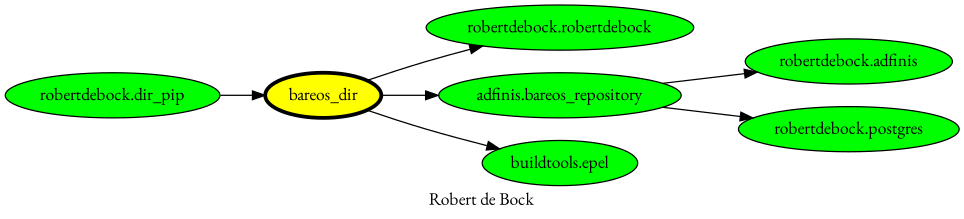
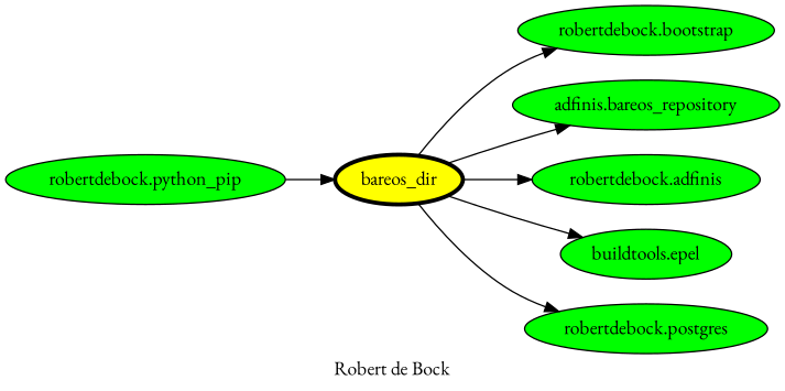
  digraph {
    fontname="EB Garamond"
    label="Robert de Bock"
    rankdir=LR
    node [fillcolor=green fontname="EB Garamond" style=filled]
    edge [fontname="EB Garamond"]
    bareos_dir [fillcolor=yellow penwidth=3]
-   "robertdebock.bootstrap" [label="robertdebock.robertdebock"]
+   "robertdebock.bootstrap"
    "adfinis.bareos_repository"
    n4 [label="robertdebock.adfinis"]
    n5 [label="buildtools.epel"]
    "robertdebock.postgres"
-   "robertdebock.python_pip" [label="robertdebock.dir_pip"]
+   "robertdebock.python_pip"
    bareos_dir -> "robertdebock.bootstrap"
    bareos_dir -> "adfinis.bareos_repository"
-   "adfinis.bareos_repository" -> n4
+   bareos_dir -> n4
    bareos_dir -> n5
-   "adfinis.bareos_repository" -> "robertdebock.postgres"
+   bareos_dir -> "robertdebock.postgres"
    "robertdebock.python_pip" -> bareos_dir
  }
